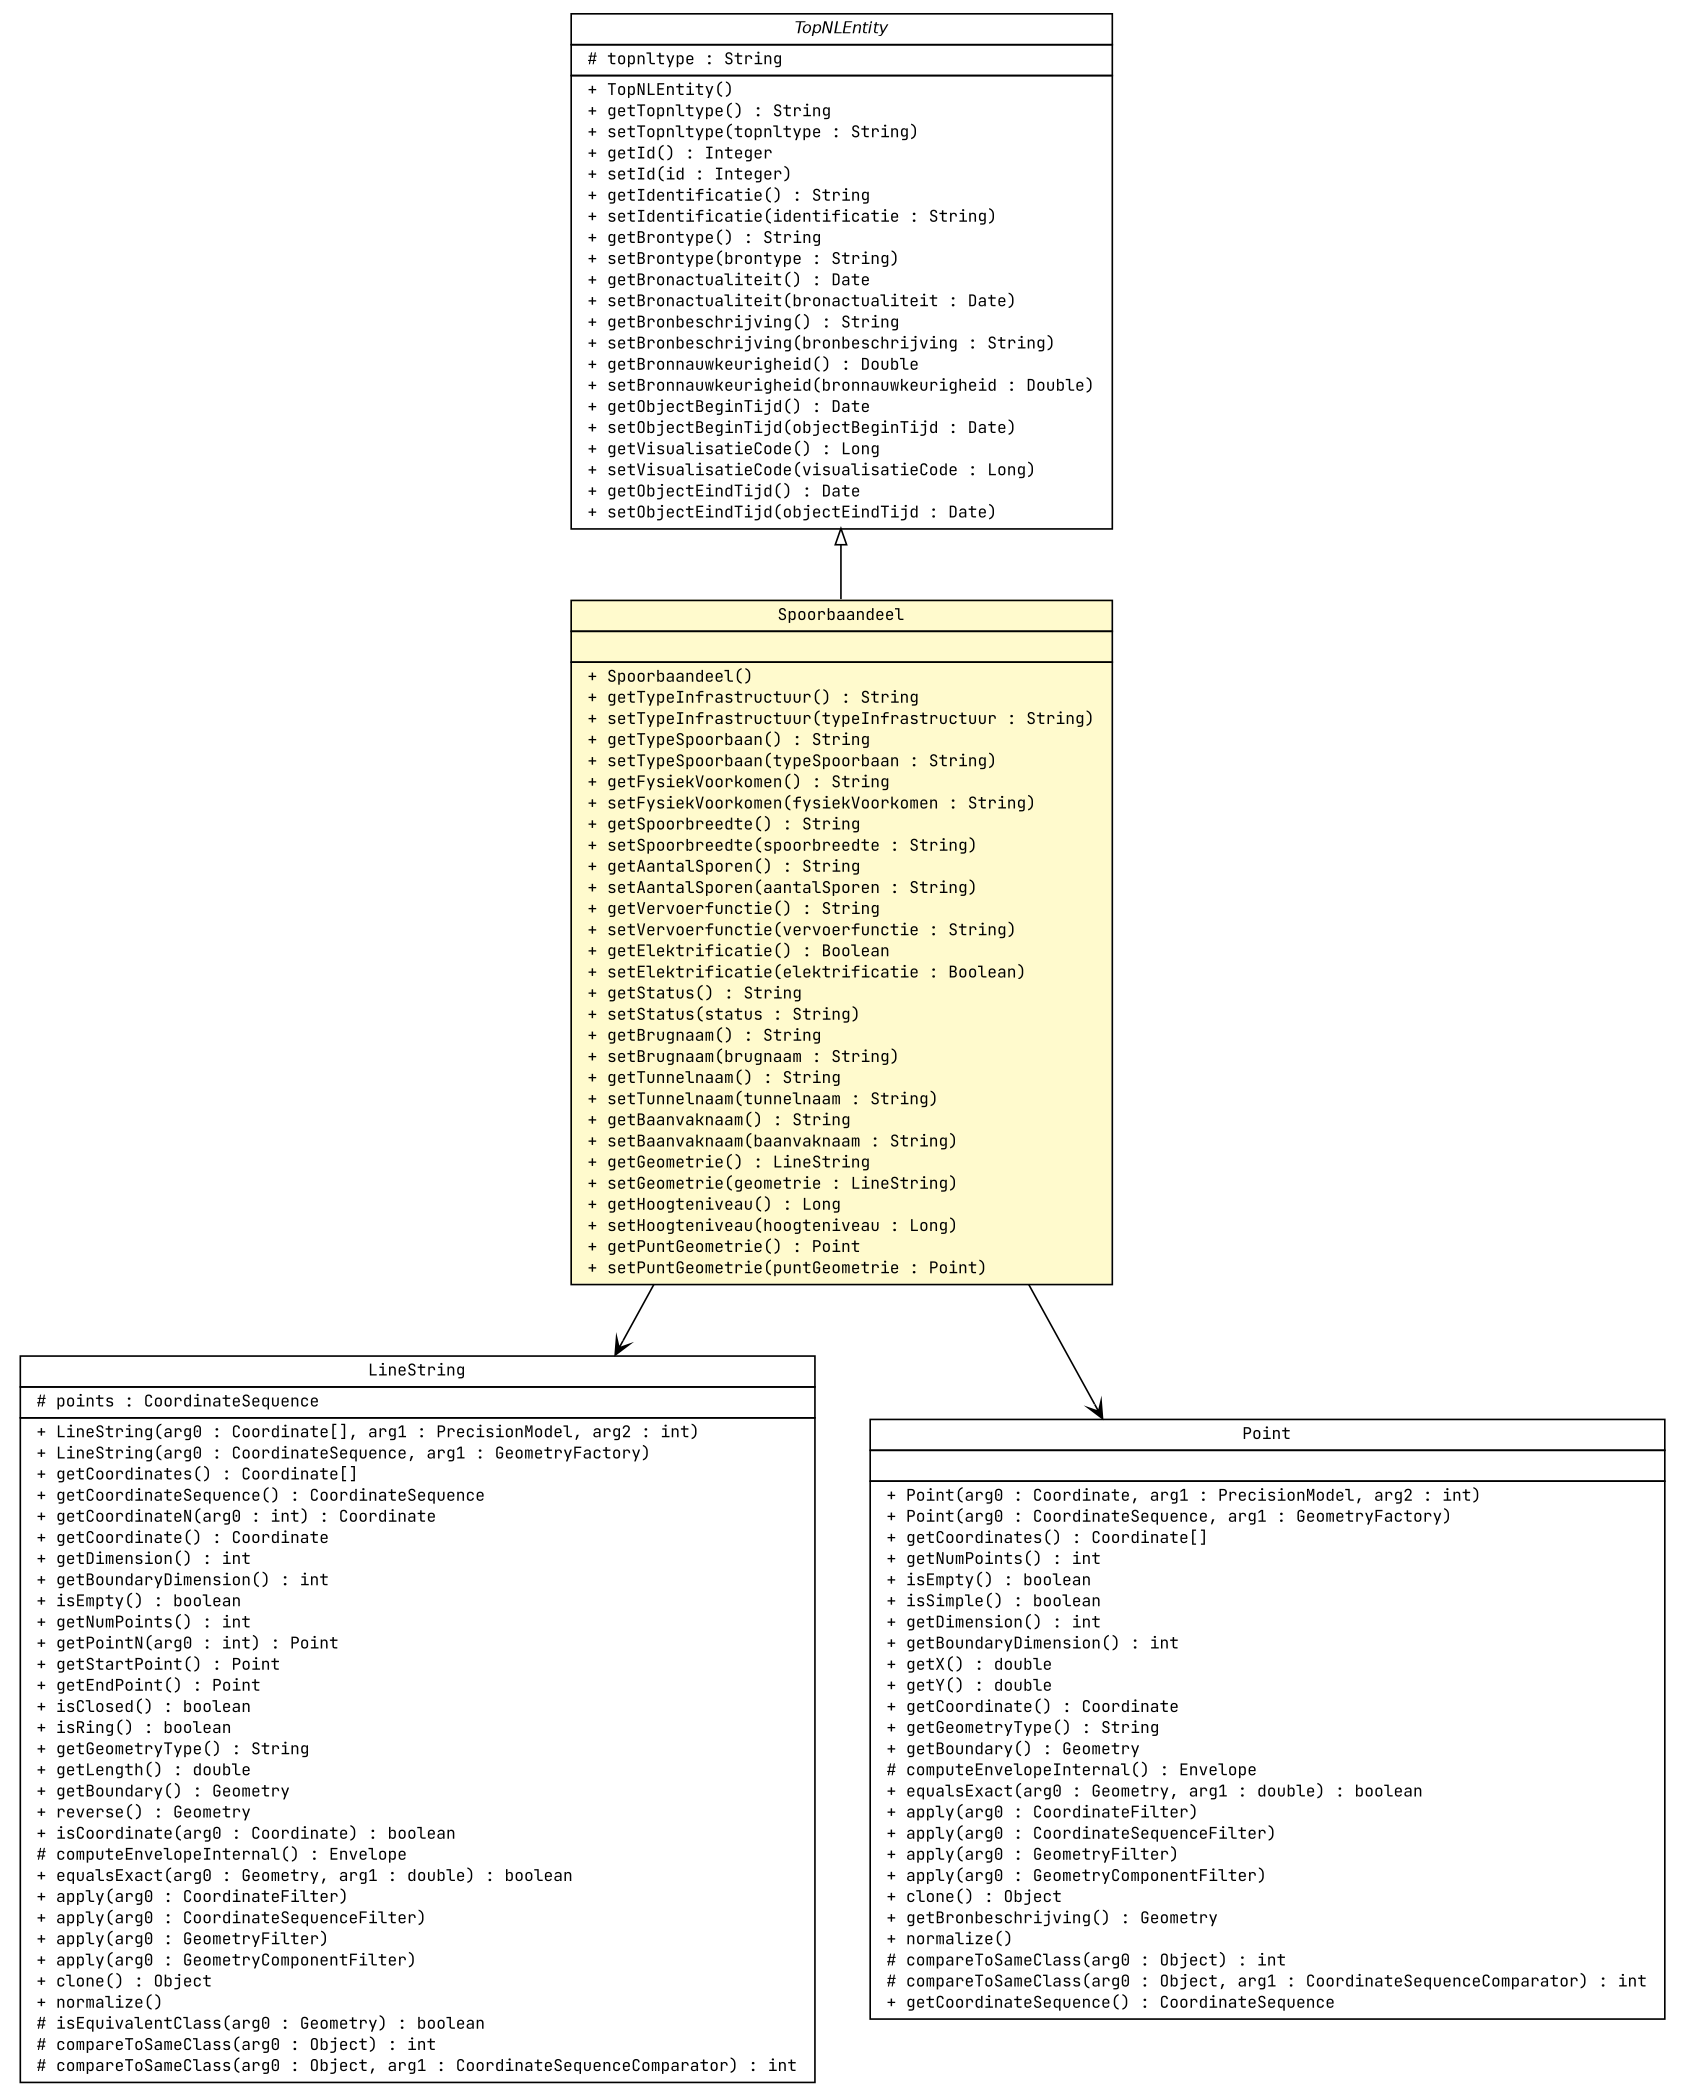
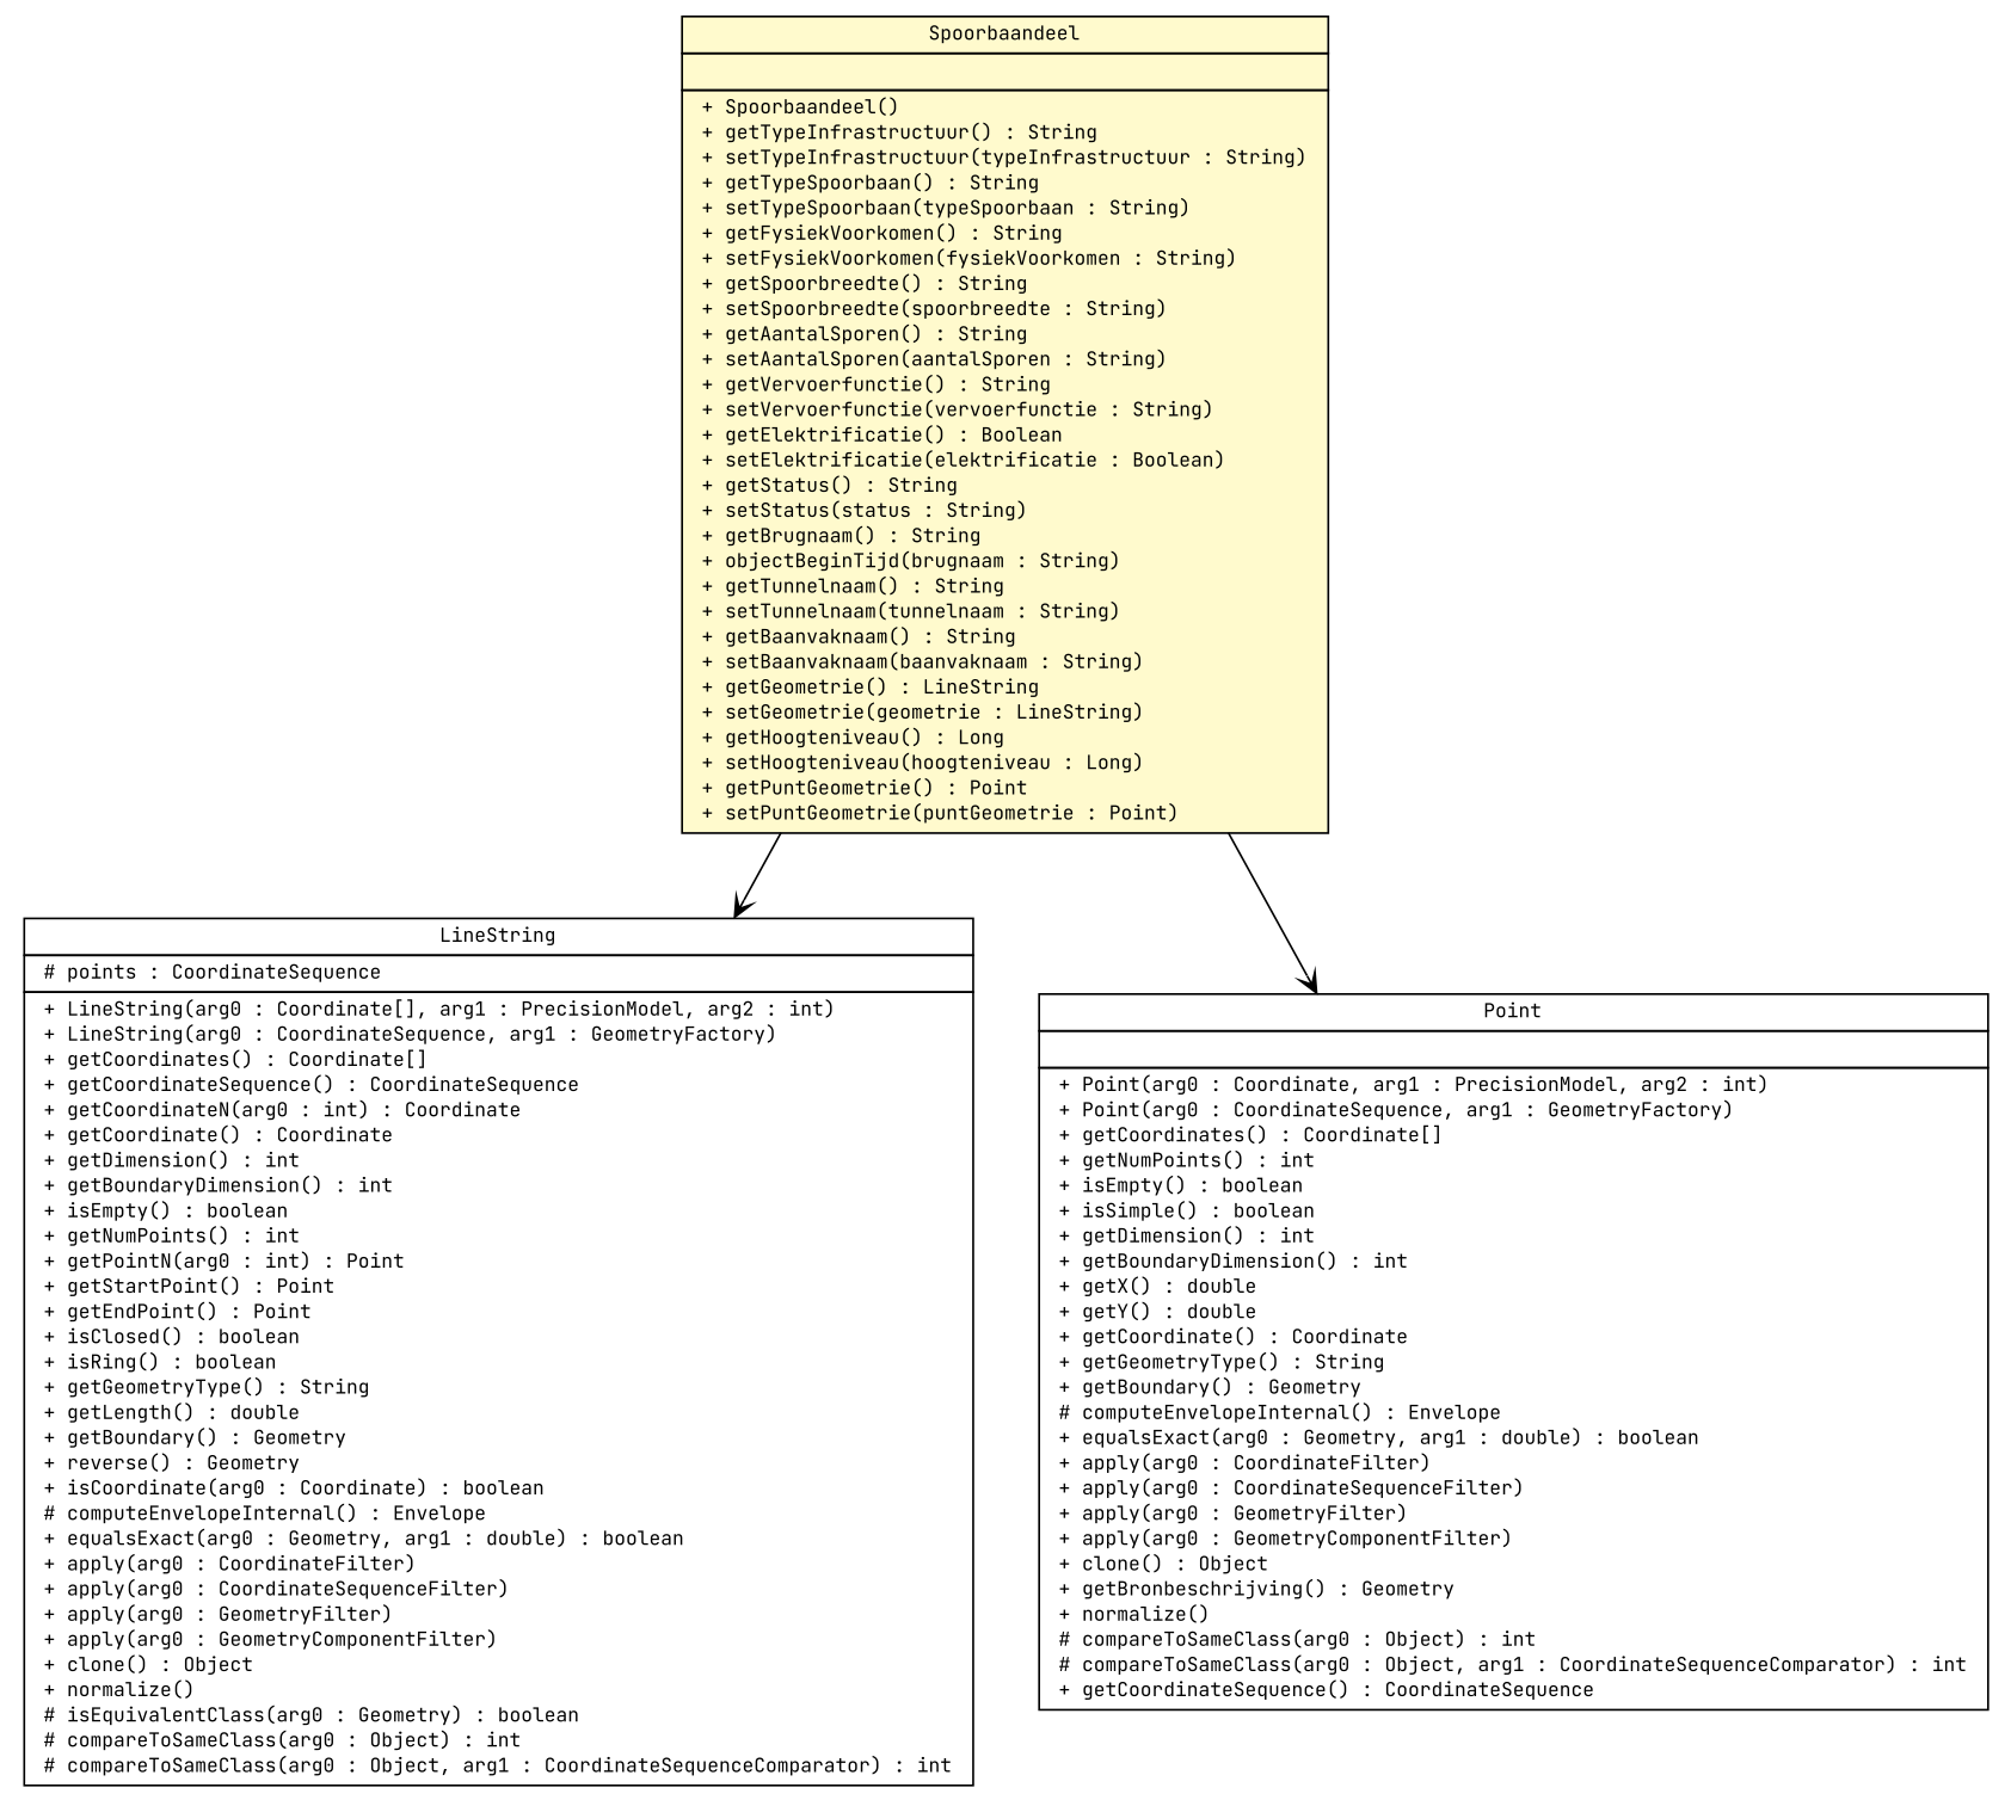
  digraph {
    fontname="JetBrains Mono"
    nodesep=0.25
    ranksep=0.5
    node [fontcolor=black fontname="JetBrains Mono" fontsize=10.0 shape=plaintext]
    edge [fontname="JetBrains Mono" fontsize=10.0 headport=p labelfontname=Helvetica labelfontsize=10 tailport=p arrowhead=open color=black fontcolor=black]
-   n1 [label=<<table title="nl.b3p.topnl.entities.TopNLEntity" border="0" cellborder="1" cellspacing="0" cellpadding="2" port="p" href="./TopNLEntity.html"> 		<tr><td><table border="0" cellspacing="0" cellpadding="1"> <tr><td align="center" balign="center"><font face="Helvetica-Oblique"> TopNLEntity </font></td></tr> 		</table></td></tr> 		<tr><td><table border="0" cellspacing="0" cellpadding="1"> <tr><td align="left" balign="left"> # topnltype : String </td></tr> 		</table></td></tr> 		<tr><td><table border="0" cellspacing="0" cellpadding="1"> <tr><td align="left" balign="left"> + TopNLEntity() </td></tr> <tr><td align="left" balign="left"> + getTopnltype() : String </td></tr> <tr><td align="left" balign="left"> + setTopnltype(topnltype : String) </td></tr> <tr><td align="left" balign="left"> + getId() : Integer </td></tr> <tr><td align="left" balign="left"> + setId(id : Integer) </td></tr> <tr><td align="left" balign="left"> + getIdentificatie() : String </td></tr> <tr><td align="left" balign="left"> + setIdentificatie(identificatie : String) </td></tr> <tr><td align="left" balign="left"> + getBrontype() : String </td></tr> <tr><td align="left" balign="left"> + setBrontype(brontype : String) </td></tr> <tr><td align="left" balign="left"> + getBronactualiteit() : Date </td></tr> <tr><td align="left" balign="left"> + setBronactualiteit(bronactualiteit : Date) </td></tr> <tr><td align="left" balign="left"> + getBronbeschrijving() : String </td></tr> <tr><td align="left" balign="left"> + setBronbeschrijving(bronbeschrijving : String) </td></tr> <tr><td align="left" balign="left"> + getBronnauwkeurigheid() : Double </td></tr> <tr><td align="left" balign="left"> + setBronnauwkeurigheid(bronnauwkeurigheid : Double) </td></tr> <tr><td align="left" balign="left"> + getObjectBeginTijd() : Date </td></tr> <tr><td align="left" balign="left"> + setObjectBeginTijd(objectBeginTijd : Date) </td></tr> <tr><td align="left" balign="left"> + getVisualisatieCode() : Long </td></tr> <tr><td align="left" balign="left"> + setVisualisatieCode(visualisatieCode : Long) </td></tr> <tr><td align="left" balign="left"> + getObjectEindTijd() : Date </td></tr> <tr><td align="left" balign="left"> + setObjectEindTijd(objectEindTijd : Date) </td></tr> 		</table></td></tr> 		</table>>]
-   n2 [label=<<table title="nl.b3p.topnl.entities.Spoorbaandeel" border="0" cellborder="1" cellspacing="0" cellpadding="2" port="p" bgcolor="lemonChiffon" href="./Spoorbaandeel.html"> 		<tr><td><table border="0" cellspacing="0" cellpadding="1"> <tr><td align="center" balign="center"> Spoorbaandeel </td></tr> 		</table></td></tr> 		<tr><td><table border="0" cellspacing="0" cellpadding="1"> <tr><td align="left" balign="left">  </td></tr> 		</table></td></tr> 		<tr><td><table border="0" cellspacing="0" cellpadding="1"> <tr><td align="left" balign="left"> + Spoorbaandeel() </td></tr> <tr><td align="left" balign="left"> + getTypeInfrastructuur() : String </td></tr> <tr><td align="left" balign="left"> + setTypeInfrastructuur(typeInfrastructuur : String) </td></tr> <tr><td align="left" balign="left"> + getTypeSpoorbaan() : String </td></tr> <tr><td align="left" balign="left"> + setTypeSpoorbaan(typeSpoorbaan : String) </td></tr> <tr><td align="left" balign="left"> + getFysiekVoorkomen() : String </td></tr> <tr><td align="left" balign="left"> + setFysiekVoorkomen(fysiekVoorkomen : String) </td></tr> <tr><td align="left" balign="left"> + getSpoorbreedte() : String </td></tr> <tr><td align="left" balign="left"> + setSpoorbreedte(spoorbreedte : String) </td></tr> <tr><td align="left" balign="left"> + getAantalSporen() : String </td></tr> <tr><td align="left" balign="left"> + setAantalSporen(aantalSporen : String) </td></tr> <tr><td align="left" balign="left"> + getVervoerfunctie() : String </td></tr> <tr><td align="left" balign="left"> + setVervoerfunctie(vervoerfunctie : String) </td></tr> <tr><td align="left" balign="left"> + getElektrificatie() : Boolean </td></tr> <tr><td align="left" balign="left"> + setElektrificatie(elektrificatie : Boolean) </td></tr> <tr><td align="left" balign="left"> + getStatus() : String </td></tr> <tr><td align="left" balign="left"> + setStatus(status : String) </td></tr> <tr><td align="left" balign="left"> + getBrugnaam() : String </td></tr> <tr><td align="left" balign="left"> + setBrugnaam(brugnaam : String) </td></tr> <tr><td align="left" balign="left"> + getTunnelnaam() : String </td></tr> <tr><td align="left" balign="left"> + setTunnelnaam(tunnelnaam : String) </td></tr> <tr><td align="left" balign="left"> + getBaanvaknaam() : String </td></tr> <tr><td align="left" balign="left"> + setBaanvaknaam(baanvaknaam : String) </td></tr> <tr><td align="left" balign="left"> + getGeometrie() : LineString </td></tr> <tr><td align="left" balign="left"> + setGeometrie(geometrie : LineString) </td></tr> <tr><td align="left" balign="left"> + getHoogteniveau() : Long </td></tr> <tr><td align="left" balign="left"> + setHoogteniveau(hoogteniveau : Long) </td></tr> <tr><td align="left" balign="left"> + getPuntGeometrie() : Point </td></tr> <tr><td align="left" balign="left"> + setPuntGeometrie(puntGeometrie : Point) </td></tr> 		</table></td></tr> 		</table>>]
+   n2 [label=<<table title="nl.b3p.topnl.entities.Spoorbaandeel" border="0" cellborder="1" cellspacing="0" cellpadding="2" port="p" bgcolor="lemonChiffon" href="./Spoorbaandeel.html"> 		<tr><td><table border="0" cellspacing="0" cellpadding="1"> <tr><td align="center" balign="center"> Spoorbaandeel </td></tr> 		</table></td></tr> 		<tr><td><table border="0" cellspacing="0" cellpadding="1"> <tr><td align="left" balign="left">  </td></tr> 		</table></td></tr> 		<tr><td><table border="0" cellspacing="0" cellpadding="1"> <tr><td align="left" balign="left"> + Spoorbaandeel() </td></tr> <tr><td align="left" balign="left"> + getTypeInfrastructuur() : String </td></tr> <tr><td align="left" balign="left"> + setTypeInfrastructuur(typeInfrastructuur : String) </td></tr> <tr><td align="left" balign="left"> + getTypeSpoorbaan() : String </td></tr> <tr><td align="left" balign="left"> + setTypeSpoorbaan(typeSpoorbaan : String) </td></tr> <tr><td align="left" balign="left"> + getFysiekVoorkomen() : String </td></tr> <tr><td align="left" balign="left"> + setFysiekVoorkomen(fysiekVoorkomen : String) </td></tr> <tr><td align="left" balign="left"> + getSpoorbreedte() : String </td></tr> <tr><td align="left" balign="left"> + setSpoorbreedte(spoorbreedte : String) </td></tr> <tr><td align="left" balign="left"> + getAantalSporen() : String </td></tr> <tr><td align="left" balign="left"> + setAantalSporen(aantalSporen : String) </td></tr> <tr><td align="left" balign="left"> + getVervoerfunctie() : String </td></tr> <tr><td align="left" balign="left"> + setVervoerfunctie(vervoerfunctie : String) </td></tr> <tr><td align="left" balign="left"> + getElektrificatie() : Boolean </td></tr> <tr><td align="left" balign="left"> + setElektrificatie(elektrificatie : Boolean) </td></tr> <tr><td align="left" balign="left"> + getStatus() : String </td></tr> <tr><td align="left" balign="left"> + setStatus(status : String) </td></tr> <tr><td align="left" balign="left"> + getBrugnaam() : String </td></tr> <tr><td align="left" balign="left"> + objectBeginTijd(brugnaam : String) </td></tr> <tr><td align="left" balign="left"> + getTunnelnaam() : String </td></tr> <tr><td align="left" balign="left"> + setTunnelnaam(tunnelnaam : String) </td></tr> <tr><td align="left" balign="left"> + getBaanvaknaam() : String </td></tr> <tr><td align="left" balign="left"> + setBaanvaknaam(baanvaknaam : String) </td></tr> <tr><td align="left" balign="left"> + getGeometrie() : LineString </td></tr> <tr><td align="left" balign="left"> + setGeometrie(geometrie : LineString) </td></tr> <tr><td align="left" balign="left"> + getHoogteniveau() : Long </td></tr> <tr><td align="left" balign="left"> + setHoogteniveau(hoogteniveau : Long) </td></tr> <tr><td align="left" balign="left"> + getPuntGeometrie() : Point </td></tr> <tr><td align="left" balign="left"> + setPuntGeometrie(puntGeometrie : Point) </td></tr> 		</table></td></tr> 		</table>>]
    n3 [label=<<table title="com.vividsolutions.jts.geom.LineString" border="0" cellborder="1" cellspacing="0" cellpadding="2" port="p"> 		<tr><td><table border="0" cellspacing="0" cellpadding="1"> <tr><td align="center" balign="center"> LineString </td></tr> 		</table></td></tr> 		<tr><td><table border="0" cellspacing="0" cellpadding="1"> <tr><td align="left" balign="left"> # points : CoordinateSequence </td></tr> 		</table></td></tr> 		<tr><td><table border="0" cellspacing="0" cellpadding="1"> <tr><td align="left" balign="left"> + LineString(arg0 : Coordinate[], arg1 : PrecisionModel, arg2 : int) </td></tr> <tr><td align="left" balign="left"> + LineString(arg0 : CoordinateSequence, arg1 : GeometryFactory) </td></tr> <tr><td align="left" balign="left"> + getCoordinates() : Coordinate[] </td></tr> <tr><td align="left" balign="left"> + getCoordinateSequence() : CoordinateSequence </td></tr> <tr><td align="left" balign="left"> + getCoordinateN(arg0 : int) : Coordinate </td></tr> <tr><td align="left" balign="left"> + getCoordinate() : Coordinate </td></tr> <tr><td align="left" balign="left"> + getDimension() : int </td></tr> <tr><td align="left" balign="left"> + getBoundaryDimension() : int </td></tr> <tr><td align="left" balign="left"> + isEmpty() : boolean </td></tr> <tr><td align="left" balign="left"> + getNumPoints() : int </td></tr> <tr><td align="left" balign="left"> + getPointN(arg0 : int) : Point </td></tr> <tr><td align="left" balign="left"> + getStartPoint() : Point </td></tr> <tr><td align="left" balign="left"> + getEndPoint() : Point </td></tr> <tr><td align="left" balign="left"> + isClosed() : boolean </td></tr> <tr><td align="left" balign="left"> + isRing() : boolean </td></tr> <tr><td align="left" balign="left"> + getGeometryType() : String </td></tr> <tr><td align="left" balign="left"> + getLength() : double </td></tr> <tr><td align="left" balign="left"> + getBoundary() : Geometry </td></tr> <tr><td align="left" balign="left"> + reverse() : Geometry </td></tr> <tr><td align="left" balign="left"> + isCoordinate(arg0 : Coordinate) : boolean </td></tr> <tr><td align="left" balign="left"> # computeEnvelopeInternal() : Envelope </td></tr> <tr><td align="left" balign="left"> + equalsExact(arg0 : Geometry, arg1 : double) : boolean </td></tr> <tr><td align="left" balign="left"> + apply(arg0 : CoordinateFilter) </td></tr> <tr><td align="left" balign="left"> + apply(arg0 : CoordinateSequenceFilter) </td></tr> <tr><td align="left" balign="left"> + apply(arg0 : GeometryFilter) </td></tr> <tr><td align="left" balign="left"> + apply(arg0 : GeometryComponentFilter) </td></tr> <tr><td align="left" balign="left"> + clone() : Object </td></tr> <tr><td align="left" balign="left"> + normalize() </td></tr> <tr><td align="left" balign="left"> # isEquivalentClass(arg0 : Geometry) : boolean </td></tr> <tr><td align="left" balign="left"> # compareToSameClass(arg0 : Object) : int </td></tr> <tr><td align="left" balign="left"> # compareToSameClass(arg0 : Object, arg1 : CoordinateSequenceComparator) : int </td></tr> 		</table></td></tr> 		</table>>]
    n4 [label=<<table title="com.vividsolutions.jts.geom.Point" border="0" cellborder="1" cellspacing="0" cellpadding="2" port="p"> 		<tr><td><table border="0" cellspacing="0" cellpadding="1"> <tr><td align="center" balign="center"> Point </td></tr> 		</table></td></tr> 		<tr><td><table border="0" cellspacing="0" cellpadding="1"> <tr><td align="left" balign="left">  </td></tr> 		</table></td></tr> 		<tr><td><table border="0" cellspacing="0" cellpadding="1"> <tr><td align="left" balign="left"> + Point(arg0 : Coordinate, arg1 : PrecisionModel, arg2 : int) </td></tr> <tr><td align="left" balign="left"> + Point(arg0 : CoordinateSequence, arg1 : GeometryFactory) </td></tr> <tr><td align="left" balign="left"> + getCoordinates() : Coordinate[] </td></tr> <tr><td align="left" balign="left"> + getNumPoints() : int </td></tr> <tr><td align="left" balign="left"> + isEmpty() : boolean </td></tr> <tr><td align="left" balign="left"> + isSimple() : boolean </td></tr> <tr><td align="left" balign="left"> + getDimension() : int </td></tr> <tr><td align="left" balign="left"> + getBoundaryDimension() : int </td></tr> <tr><td align="left" balign="left"> + getX() : double </td></tr> <tr><td align="left" balign="left"> + getY() : double </td></tr> <tr><td align="left" balign="left"> + getCoordinate() : Coordinate </td></tr> <tr><td align="left" balign="left"> + getGeometryType() : String </td></tr> <tr><td align="left" balign="left"> + getBoundary() : Geometry </td></tr> <tr><td align="left" balign="left"> # computeEnvelopeInternal() : Envelope </td></tr> <tr><td align="left" balign="left"> + equalsExact(arg0 : Geometry, arg1 : double) : boolean </td></tr> <tr><td align="left" balign="left"> + apply(arg0 : CoordinateFilter) </td></tr> <tr><td align="left" balign="left"> + apply(arg0 : CoordinateSequenceFilter) </td></tr> <tr><td align="left" balign="left"> + apply(arg0 : GeometryFilter) </td></tr> <tr><td align="left" balign="left"> + apply(arg0 : GeometryComponentFilter) </td></tr> <tr><td align="left" balign="left"> + clone() : Object </td></tr> <tr><td align="left" balign="left"> + getBronbeschrijving() : Geometry </td></tr> <tr><td align="left" balign="left"> + normalize() </td></tr> <tr><td align="left" balign="left"> # compareToSameClass(arg0 : Object) : int </td></tr> <tr><td align="left" balign="left"> # compareToSameClass(arg0 : Object, arg1 : CoordinateSequenceComparator) : int </td></tr> <tr><td align="left" balign="left"> + getCoordinateSequence() : CoordinateSequence </td></tr> 		</table></td></tr> 		</table>>]
-   n1 -> n2 [arrowtail=empty dir=back fontsize=10 arrowhead="" color="" fontcolor=""]
    n2 -> n3
    n2 -> n4
  }
